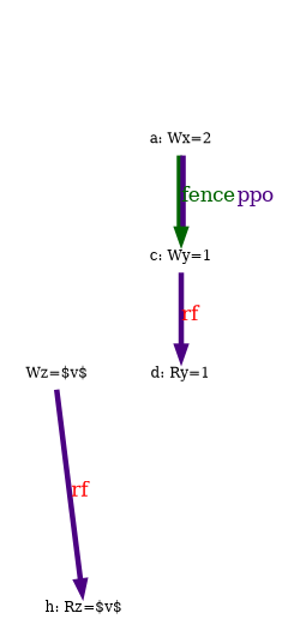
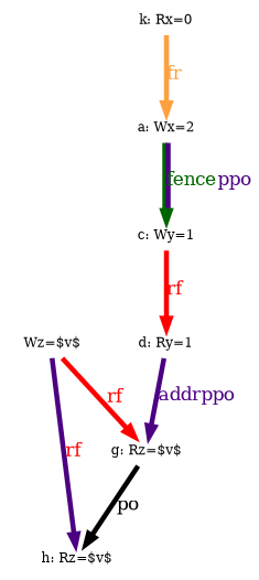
  digraph {
    splines=spline
    node [fixedsize=false fontsize=8 shape=none]
    edge [arrowsize=0.666700 color=red fontsize=11 penwidth=3.000000]
    n1 [height=0.111111 label="a: Wx=2" width=0.555556]
    n2 [height=0.111111 label="c: Wy=1" width=0.555556]
    n3 [height=0.111111 label="d: Ry=1" width=0.555556]
+   n4 [height=0.111111 label="g: Rz=$v$" width=0.555556]
    n5 [height=0.111111 label="h: Rz=$v$" width=0.555556]
+   n6 [height=0.111111 label="k: Rx=0" width=0.555556]
    n7 [height=0.111111 label=" Wz=$v$" width=0.555556]
    n1 -> n2 [color="darkgreen:indigo" label=<<font color="darkgreen">fence</font><font color="indigo">ppo</font>>]
-   n2 -> n3 [color=indigo label=<<font color="red">rf</font>>]
+   n2 -> n3 [label=<<font color="red">rf</font>>]
+   n3 -> n4 [color=indigo label=<<font color="indigo">addr</font><font color="indigo">ppo</font>>]
+   n4 -> n5 [color=black label=<<font color="black">po</font>>]
+   n6 -> n1 [color="#ffa040" label=<<font color="#ffa040">fr</font>>]
+   n7 -> n4 [label=<<font color="red">rf</font>>]
    n7 -> n5 [color=indigo label=<<font color="red">rf</font>>]
  }
